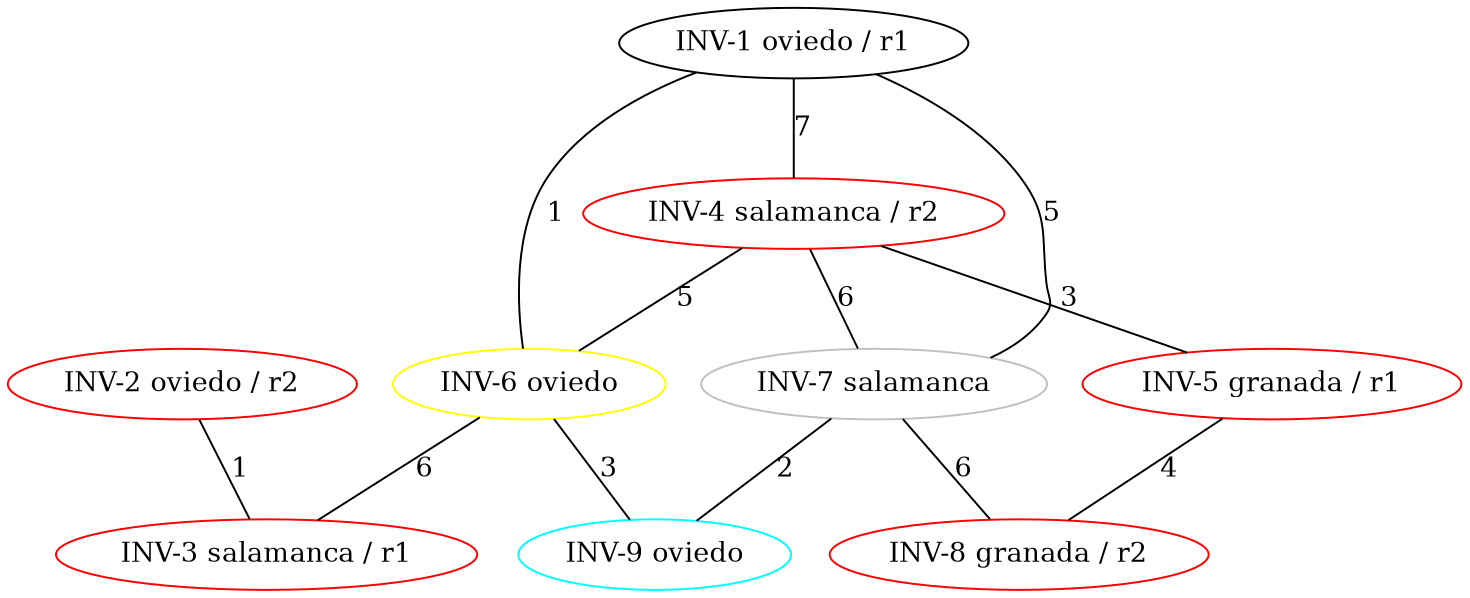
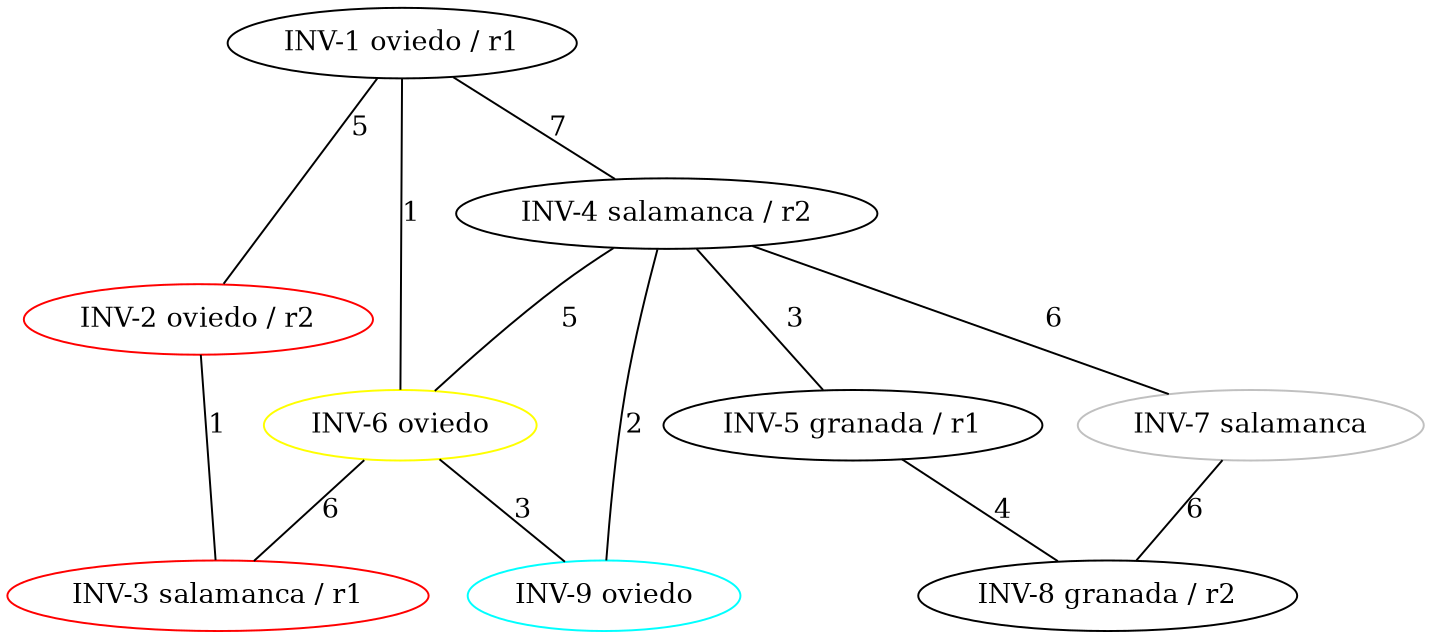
  strict graph {
    node [color=red]
    edge [style=solid]
    n1 [label="INV-1 oviedo / r1" color=""]
    n2 [label="INV-2 oviedo / r2"]
-   n3 [label="INV-4 salamanca / r2"]
+   n3 [color=black label="INV-4 salamanca / r2"]
    n4 [color=yellow label="INV-6 oviedo"]
    n5 [label="INV-3 salamanca / r1"]
-   n6 [label="INV-5 granada / r1"]
+   n6 [label="INV-5 granada / r1" color=""]
    n7 [color=gray label="INV-7 salamanca"]
    n8 [color=cyan label="INV-9 oviedo"]
-   n9 [label="INV-8 granada / r2"]
-   n1 -- n7 [label=5]
+   n9 [color=black label="INV-8 granada / r2"]
+   n1 -- n2 [label=5]
    n1 -- n3 [label=7]
    n1 -- n4 [label=1]
    n2 -- n5 [label=1]
    n3 -- n4 [label=5]
    n3 -- n6 [label=3]
    n3 -- n7 [label=6]
    n4 -- n5 [label=6]
    n4 -- n8 [label=3]
    n6 -- n9 [label=4]
-   n7 -- n8 [label=2]
+   n3 -- n8 [label=2]
    n7 -- n9 [label=6]
  }
